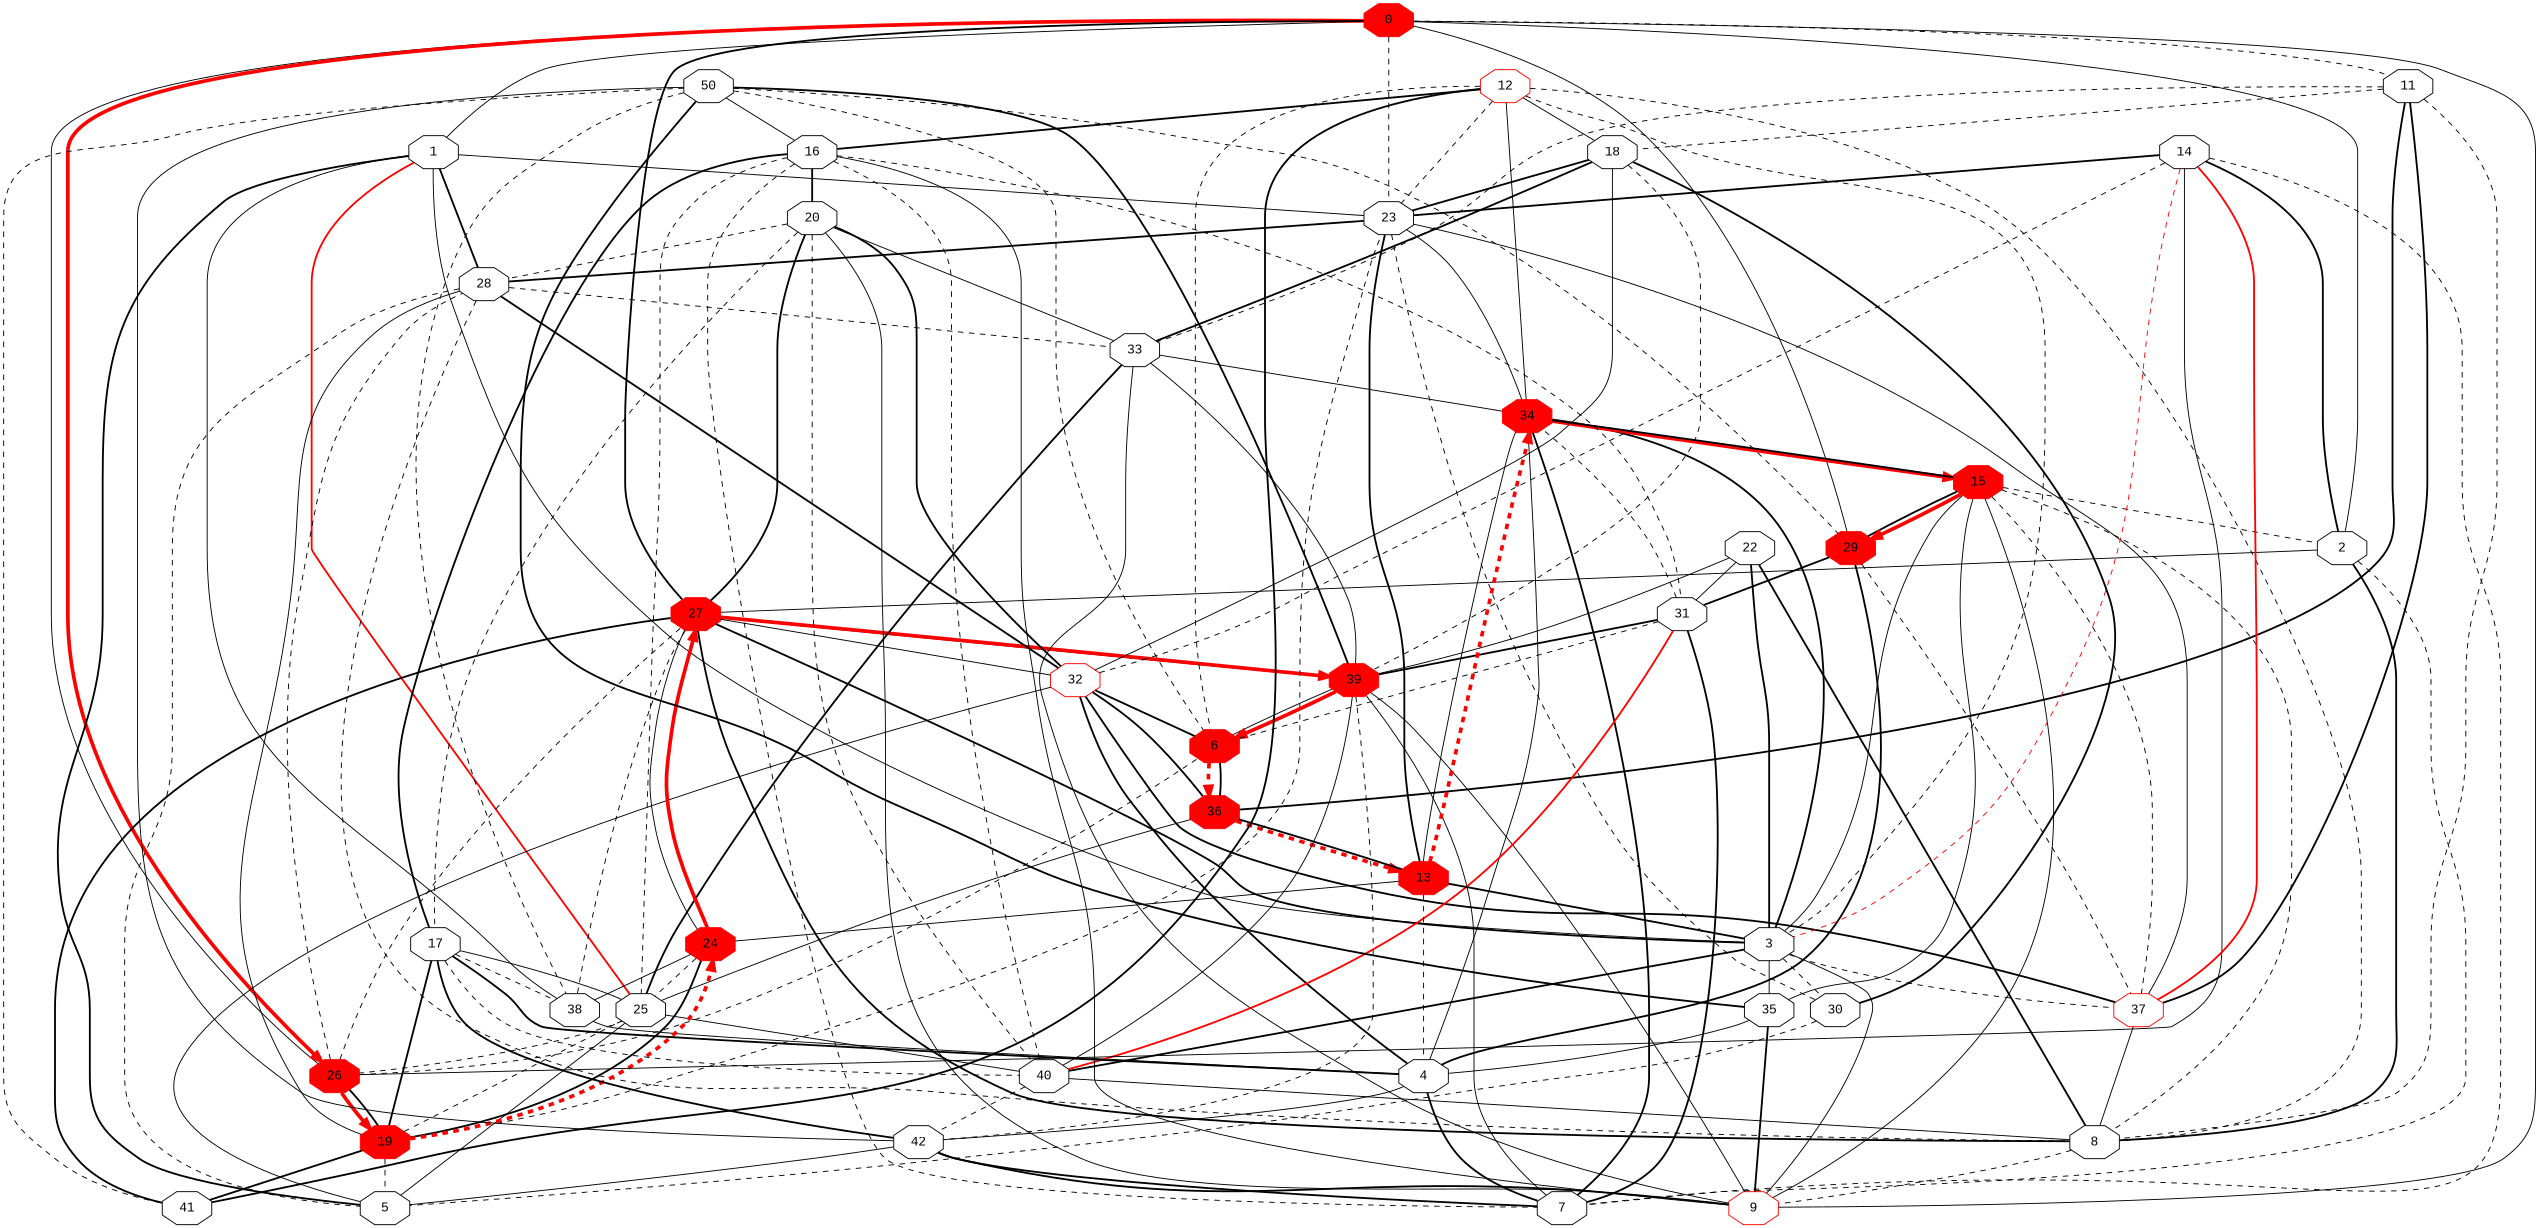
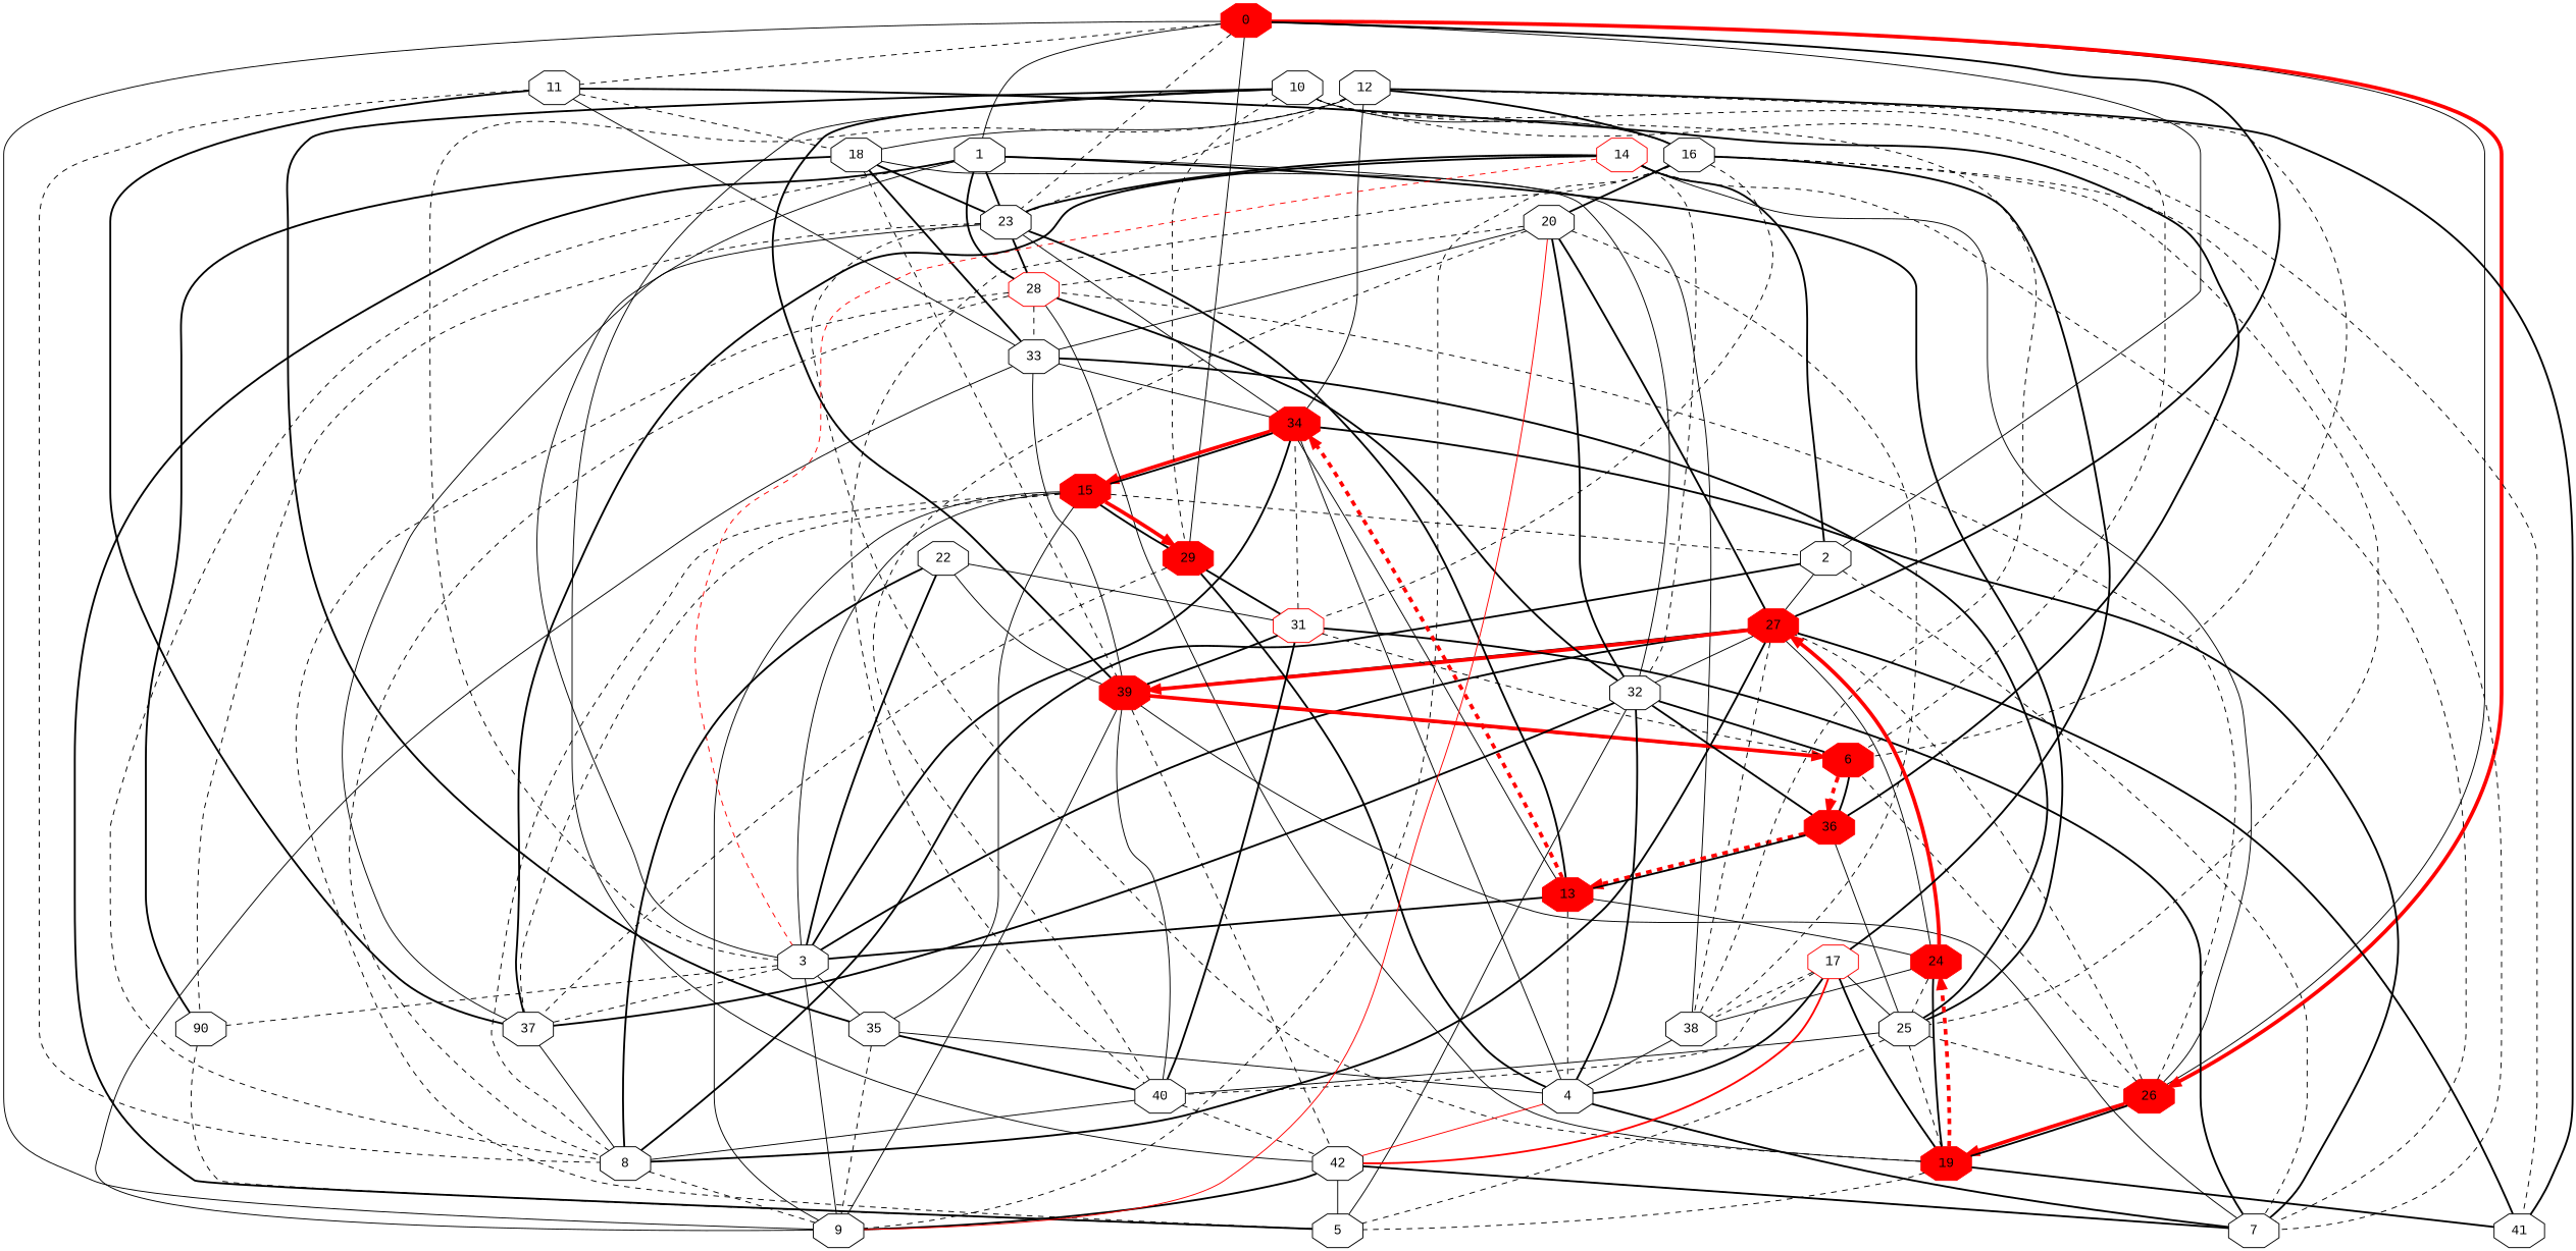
  digraph {
    fontname="Liberation Mono"
    node [fontname="Liberation Mono" shape=octagon]
    edge [arrowhead=none fontname="Liberation Mono" style=bold]
    0 [color=red fillcolor=red style=filled]
    1
    2
-   9 [color=red]
+   9
    11
    23
    26 [color=red fillcolor=red style=filled]
    27 [color=red fillcolor=red style=filled]
    29 [color=red fillcolor=red style=filled]
    3
    5
    8
    25
-   28
+   28 [color=red]
    38
    7
-   37 [color=red]
+   37
    18
    33
    36 [color=red fillcolor=red style=filled]
-   30
+   30 [label=90]
    34 [color=red fillcolor=red style=filled]
    6 [color=red fillcolor=red style=filled]
    19 [color=red fillcolor=red style=filled]
    39 [color=red fillcolor=red style=filled]
    41
-   32 [color=red]
+   32
    4
-   31
+   31 [color=red]
    35
    40
    13 [color=red fillcolor=red style=filled]
    15 [color=red fillcolor=red style=filled]
    24 [color=red fillcolor=red style=filled]
    42
-   10 [label=50]
+   10
    16
-   17
+   17 [color=red]
    20
-   12 [color=red]
-   14
+   12
+   14 [color=red]
    22
    0 -> 1 [style=solid]
    0 -> 2 [style=solid]
    0 -> 9 [style=solid]
    0 -> 11 [style=dashed]
    0 -> 23 [style=dashed]
    0 -> 26 [style=solid]
    0 -> 26 [color=red penwidth=4 arrowhead=""]
    0 -> 27
    0 -> 29 [style=solid]
-   1 -> 23 [style=solid]
+   1 -> 23
    1 -> 3 [style=solid]
    1 -> 5
-   12 -> 8 [style=dashed]
-   1 -> 25 [color=red]
+   1 -> 8 [style=dashed]
+   1 -> 25
    1 -> 28
    1 -> 38 [style=solid]
    2 -> 27 [style=solid]
    2 -> 8
    2 -> 7 [style=dashed]
    11 -> 8 [style=dashed]
    11 -> 37
    11 -> 18 [style=dashed]
-   11 -> 33 [style=dashed]
+   11 -> 33 [style=solid]
    11 -> 36
    23 -> 28
    23 -> 37 [style=solid]
    23 -> 30 [style=dashed]
    23 -> 34 [style=solid]
    26 -> 27 [style=dashed]
    26 -> 28 [style=dashed]
    26 -> 6 [style=dashed]
    26 -> 19 [color=red penwidth=4 style=solid arrowhead=""]
    27 -> 3
    27 -> 8
    27 -> 38 [style=dashed]
    27 -> 39 [style=solid]
    27 -> 39 [color=red penwidth=4 arrowhead=""]
    27 -> 41
    27 -> 32 [style=solid]
    29 -> 37 [style=dashed]
    29 -> 4
    29 -> 31
    3 -> 9 [style=solid]
    3 -> 37 [style=dashed]
    3 -> 30 [style=dashed]
    3 -> 34
    3 -> 35 [style=solid]
-   3 -> 40
+   35 -> 40
    8 -> 9 [style=dashed]
    25 -> 26 [style=dashed]
-   25 -> 5 [style=solid]
+   25 -> 5 [style=dashed]
    25 -> 33
    25 -> 36 [style=solid]
    25 -> 40 [style=solid]
    28 -> 5 [style=dashed]
    28 -> 8 [style=dashed]
    28 -> 33 [style=dashed]
    28 -> 32
    38 -> 4 [style=solid]
    37 -> 8 [style=solid]
    18 -> 23
    18 -> 33
    18 -> 30
    18 -> 39 [style=dashed]
    18 -> 32 [style=solid]
    33 -> 9 [style=solid]
    33 -> 34 [style=solid]
    33 -> 39 [style=solid]
    36 -> 6
    36 -> 13 [color=red penwidth=4 style=dashed arrowhead=""]
    30 -> 5 [style=dashed]
    34 -> 7
    34 -> 4 [style=solid]
    34 -> 15 [color=red penwidth=4 arrowhead=""]
    6 -> 36 [color=red penwidth=4 style=dashed arrowhead=""]
    19 -> 23 [style=dashed]
    19 -> 26
    19 -> 5 [style=dashed]
    19 -> 25 [style=dashed]
    19 -> 28 [style=solid]
    19 -> 41
    19 -> 24
    19 -> 24 [color=red penwidth=4 style=dashed arrowhead=""]
    39 -> 9 [style=solid]
    39 -> 7 [style=solid]
    39 -> 6 [style=solid]
    39 -> 6 [color=red penwidth=4 style=solid arrowhead=""]
    39 -> 40 [style=solid]
    39 -> 42 [style=dashed]
    32 -> 5 [style=solid]
    32 -> 37
    32 -> 36
    32 -> 6
    32 -> 4
    4 -> 7
-   4 -> 42 [style=solid]
+   4 -> 42 [style=solid color=red]
    31 -> 7
    31 -> 34 [style=dashed]
    31 -> 6 [style=dashed]
    31 -> 39
-   31 -> 40 [color=red]
-   35 -> 9
+   31 -> 40
+   35 -> 9 [style=dashed]
    35 -> 4 [style=solid]
    40 -> 8 [style=solid]
    40 -> 42 [style=dashed]
    13 -> 23
    13 -> 3
    13 -> 36
    13 -> 34 [style=solid]
    13 -> 34 [color=red penwidth=4 style=dashed arrowhead=""]
    13 -> 4 [style=dashed]
    13 -> 24 [style=solid]
    15 -> 2 [style=dashed]
    15 -> 9 [style=solid]
    15 -> 29
    15 -> 29 [color=red penwidth=4 style=solid arrowhead=""]
    15 -> 3 [style=solid]
    15 -> 8 [style=dashed]
    15 -> 37 [style=dashed]
    15 -> 34
    15 -> 35 [style=solid]
    24 -> 27 [style=solid]
    24 -> 27 [color=red penwidth=4 style=solid arrowhead=""]
    24 -> 25 [style=dashed]
    24 -> 38 [style=solid]
    42 -> 9
    42 -> 5 [style=solid]
    42 -> 7
    10 -> 29 [style=dashed]
    10 -> 38 [style=dashed]
    10 -> 6 [style=dashed]
    10 -> 39
    10 -> 41 [style=dashed]
    10 -> 35
    10 -> 42 [style=solid]
    10 -> 16 [style=solid]
-   16 -> 9 [style=solid]
+   16 -> 9 [style=dashed]
    16 -> 25 [style=dashed]
    16 -> 7 [style=dashed]
    16 -> 31 [style=dashed]
    16 -> 40 [style=dashed]
    16 -> 17
    16 -> 20
    17 -> 25 [style=solid]
    17 -> 38 [style=dashed]
    17 -> 19
    17 -> 4
    17 -> 40 [style=dashed]
-   17 -> 42
-   20 -> 9 [style=solid]
+   17 -> 42 [color=red]
+   20 -> 9 [style=solid color=red]
    20 -> 27
    20 -> 28 [style=dashed]
-   20 -> 17 [style=dashed]
+   20 -> 38 [style=dashed]
    20 -> 33 [style=solid]
    20 -> 32
    20 -> 40 [style=dashed]
    12 -> 23 [style=dashed]
    12 -> 3 [style=dashed]
    12 -> 18 [style=solid]
    12 -> 34 [style=solid]
    12 -> 6 [style=dashed]
    12 -> 41
    12 -> 16
    14 -> 2
    14 -> 23
    14 -> 26 [style=solid]
    14 -> 3 [color=red style=dashed]
    14 -> 7 [style=dashed]
-   14 -> 37 [color=red]
+   14 -> 37
    14 -> 32 [style=dashed]
    22 -> 3
    22 -> 8
    22 -> 39 [style=solid]
    22 -> 31 [style=solid]
  }
